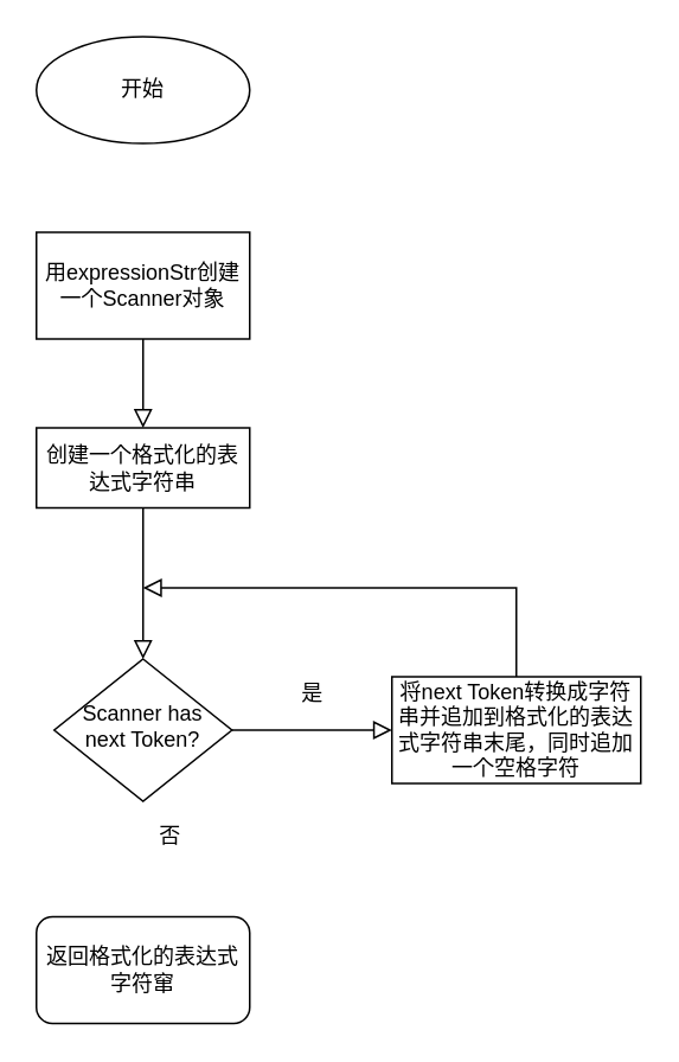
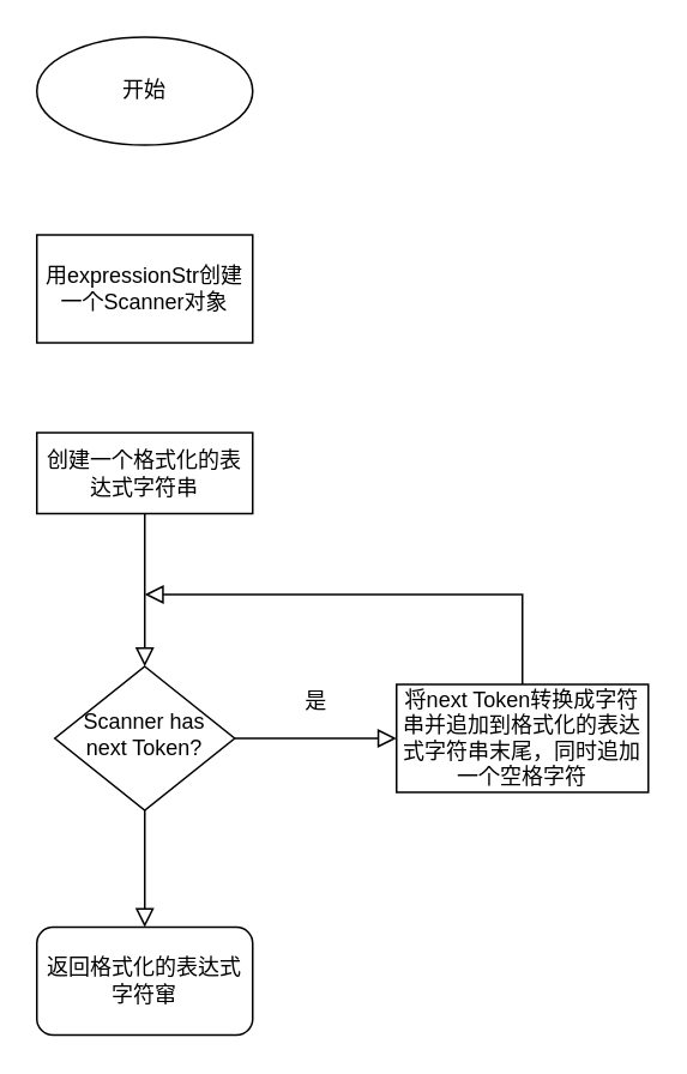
  <mxCell id="0" />
  <mxCell id="1" parent="0" />
  <mxCell id="2" value="开始" style="ellipse;whiteSpace=wrap;html=1;" vertex="1" parent="1"><mxGeometry x="20" y="20" width="120" height="60" as="geometry" /></mxCell>
  <mxCell id="3" value="用expressionStr创建一个Scanner对象" style="rounded=0;whiteSpace=wrap;html=1;" vertex="1" parent="1"><mxGeometry x="20" y="130" width="120" height="60" as="geometry" /></mxCell>
  <mxCell id="4" value="Scanner has next Token?" style="rhombus;whiteSpace=wrap;html=1;shadow=0;fontFamily=Helvetica;fontSize=12;align=center;strokeWidth=1;spacing=6;spacingTop=-4;" vertex="1" parent="1"><mxGeometry x="30" y="370" width="100" height="80" as="geometry" /></mxCell>
  <mxCell id="5" value="创建一个格式化的表达式字符串" style="rounded=0;whiteSpace=wrap;html=1;" vertex="1" parent="1"><mxGeometry x="20" y="240" width="120" height="45" as="geometry" /></mxCell>
- <mxCell id="6" value="" style="rounded=0;html=1;jettySize=auto;orthogonalLoop=1;fontSize=11;endArrow=block;endFill=0;endSize=8;strokeWidth=1;shadow=0;labelBackgroundColor=none;edgeStyle=orthogonalEdgeStyle;exitX=0.5;exitY=1;exitDx=0;exitDy=0;entryX=0.5;entryY=0;entryDx=0;entryDy=0;" edge="1" parent="1" source="3" target="5"><mxGeometry relative="1" as="geometry"><mxPoint x="79.5" y="200" as="sourcePoint" /><mxPoint x="80" y="250" as="targetPoint" /></mxGeometry></mxCell>
  <mxCell id="7" value="" style="rounded=0;html=1;jettySize=auto;orthogonalLoop=1;fontSize=11;endArrow=block;endFill=0;endSize=8;strokeWidth=1;shadow=0;labelBackgroundColor=none;edgeStyle=orthogonalEdgeStyle;exitX=0.5;exitY=1;exitDx=0;exitDy=0;entryX=0.5;entryY=0;entryDx=0;entryDy=0;" edge="1" parent="1" source="5" target="4"><mxGeometry relative="1" as="geometry"><mxPoint x="120" y="320" as="sourcePoint" /><mxPoint x="120" y="370" as="targetPoint" /></mxGeometry></mxCell>
  <mxCell id="8" value="将next Token转换成字符串并追加到格式化的表达式字符串末尾，同时追加一个空格字符" style="rounded=0;whiteSpace=wrap;html=1;" vertex="1" parent="1"><mxGeometry x="220" y="380" width="140" height="60" as="geometry" /></mxCell>
  <mxCell id="9" value="返回格式化的表达式字符窜" style="rounded=1;whiteSpace=wrap;html=1;" vertex="1" parent="1"><mxGeometry x="20" y="515" width="120" height="60" as="geometry" /></mxCell>
- <mxCell id="11" value="否" style="text;html=1;align=center;verticalAlign=middle;resizable=0;points=[];autosize=1;strokeColor=none;fillColor=none;" vertex="1" parent="1"><mxGeometry x="80" y="460" width="30" height="20" as="geometry" /></mxCell>
+ <mxCell id="10" value="" style="rounded=0;html=1;jettySize=auto;orthogonalLoop=1;fontSize=11;endArrow=block;endFill=0;endSize=8;strokeWidth=1;shadow=0;labelBackgroundColor=none;edgeStyle=orthogonalEdgeStyle;exitX=0.5;exitY=1;exitDx=0;exitDy=0;entryX=0.5;entryY=0;entryDx=0;entryDy=0;" edge="1" parent="1" source="4" target="9"><mxGeometry relative="1" as="geometry"><mxPoint x="100" y="470" as="sourcePoint" /><mxPoint x="100" y="520" as="targetPoint" /></mxGeometry></mxCell>
  <mxCell id="12" value="" style="rounded=0;html=1;jettySize=auto;orthogonalLoop=1;fontSize=11;endArrow=block;endFill=0;endSize=8;strokeWidth=1;shadow=0;labelBackgroundColor=none;edgeStyle=orthogonalEdgeStyle;exitX=1;exitY=0.5;exitDx=0;exitDy=0;entryX=0;entryY=0.5;entryDx=0;entryDy=0;" edge="1" parent="1" source="4" target="8"><mxGeometry relative="1" as="geometry"><mxPoint x="90" y="310" as="sourcePoint" /><mxPoint x="90" y="380" as="targetPoint" /></mxGeometry></mxCell>
  <mxCell id="13" value="是" style="text;html=1;align=center;verticalAlign=middle;resizable=0;points=[];autosize=1;strokeColor=none;fillColor=none;" vertex="1" parent="1"><mxGeometry x="160" y="380" width="30" height="20" as="geometry" /></mxCell>
  <mxCell id="14" value="" style="rounded=0;html=1;jettySize=auto;orthogonalLoop=1;fontSize=11;endArrow=block;endFill=0;endSize=8;strokeWidth=1;shadow=0;labelBackgroundColor=none;edgeStyle=orthogonalEdgeStyle;exitX=0.5;exitY=0;exitDx=0;exitDy=0;" edge="1" parent="1" source="8"><mxGeometry relative="1" as="geometry"><mxPoint x="310" y="330" as="sourcePoint" /><mxPoint x="80" y="330" as="targetPoint" /><Array as="points"><mxPoint x="290" y="330" /><mxPoint x="190" y="330" /></Array></mxGeometry></mxCell>
